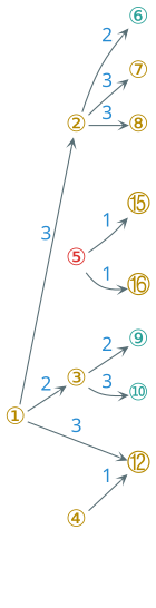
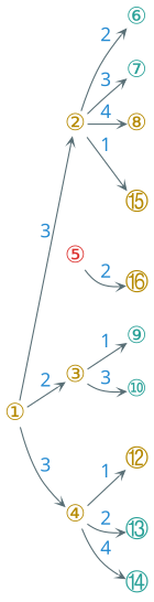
  digraph {
    nodesep=0.3
    rankdir=LR
    ranksep=0.3
    node [color="#586e75" fontcolor="#b58900" fontname=LXGWWenKai fontsize=20 shape=plain]
    edge [arrowhead=vee arrowsize=0.6 color="#586e75" fontcolor="#268bd2" fontname=LXGWWenKai fontsize=16]
    "①"
    "②"
    "③"
    "④"
    "⑥" [fontcolor="#2aa198"]
-   "⑦"
+   "⑦" [fontcolor="#2aa198"]
    "⑧"
    "⑨" [fontcolor="#2aa198"]
    "⑩" [fontcolor="#2aa198"]
    "⑫"
+   "⑬" [fontcolor="#2aa198"]
+   "⑭" [fontcolor="#2aa198"]
    "⑤" [fontcolor="#dc322f"]
    "⑮"
    "⑯"
    "①" -> "②" [label=3]
    "①" -> "③" [label=2]
-   "①" -> "⑫" [label=3]
+   "①" -> "④" [label=3]
    "②" -> "⑥" [label=2]
    "②" -> "⑦" [label=3]
-   "②" -> "⑧" [label=3]
-   "③" -> "⑨" [label=2]
+   "②" -> "⑧" [label=4]
+   "③" -> "⑨" [label=1]
    "③" -> "⑩" [label=3]
    "④" -> "⑫" [label=1]
-   "⑤" -> "⑮" [label=1]
-   "⑤" -> "⑯" [label=1]
+   "④" -> "⑬" [label=2]
+   "④" -> "⑭" [label=4]
+   "②" -> "⑮" [label=1]
+   "⑤" -> "⑯" [label=2]
  }
